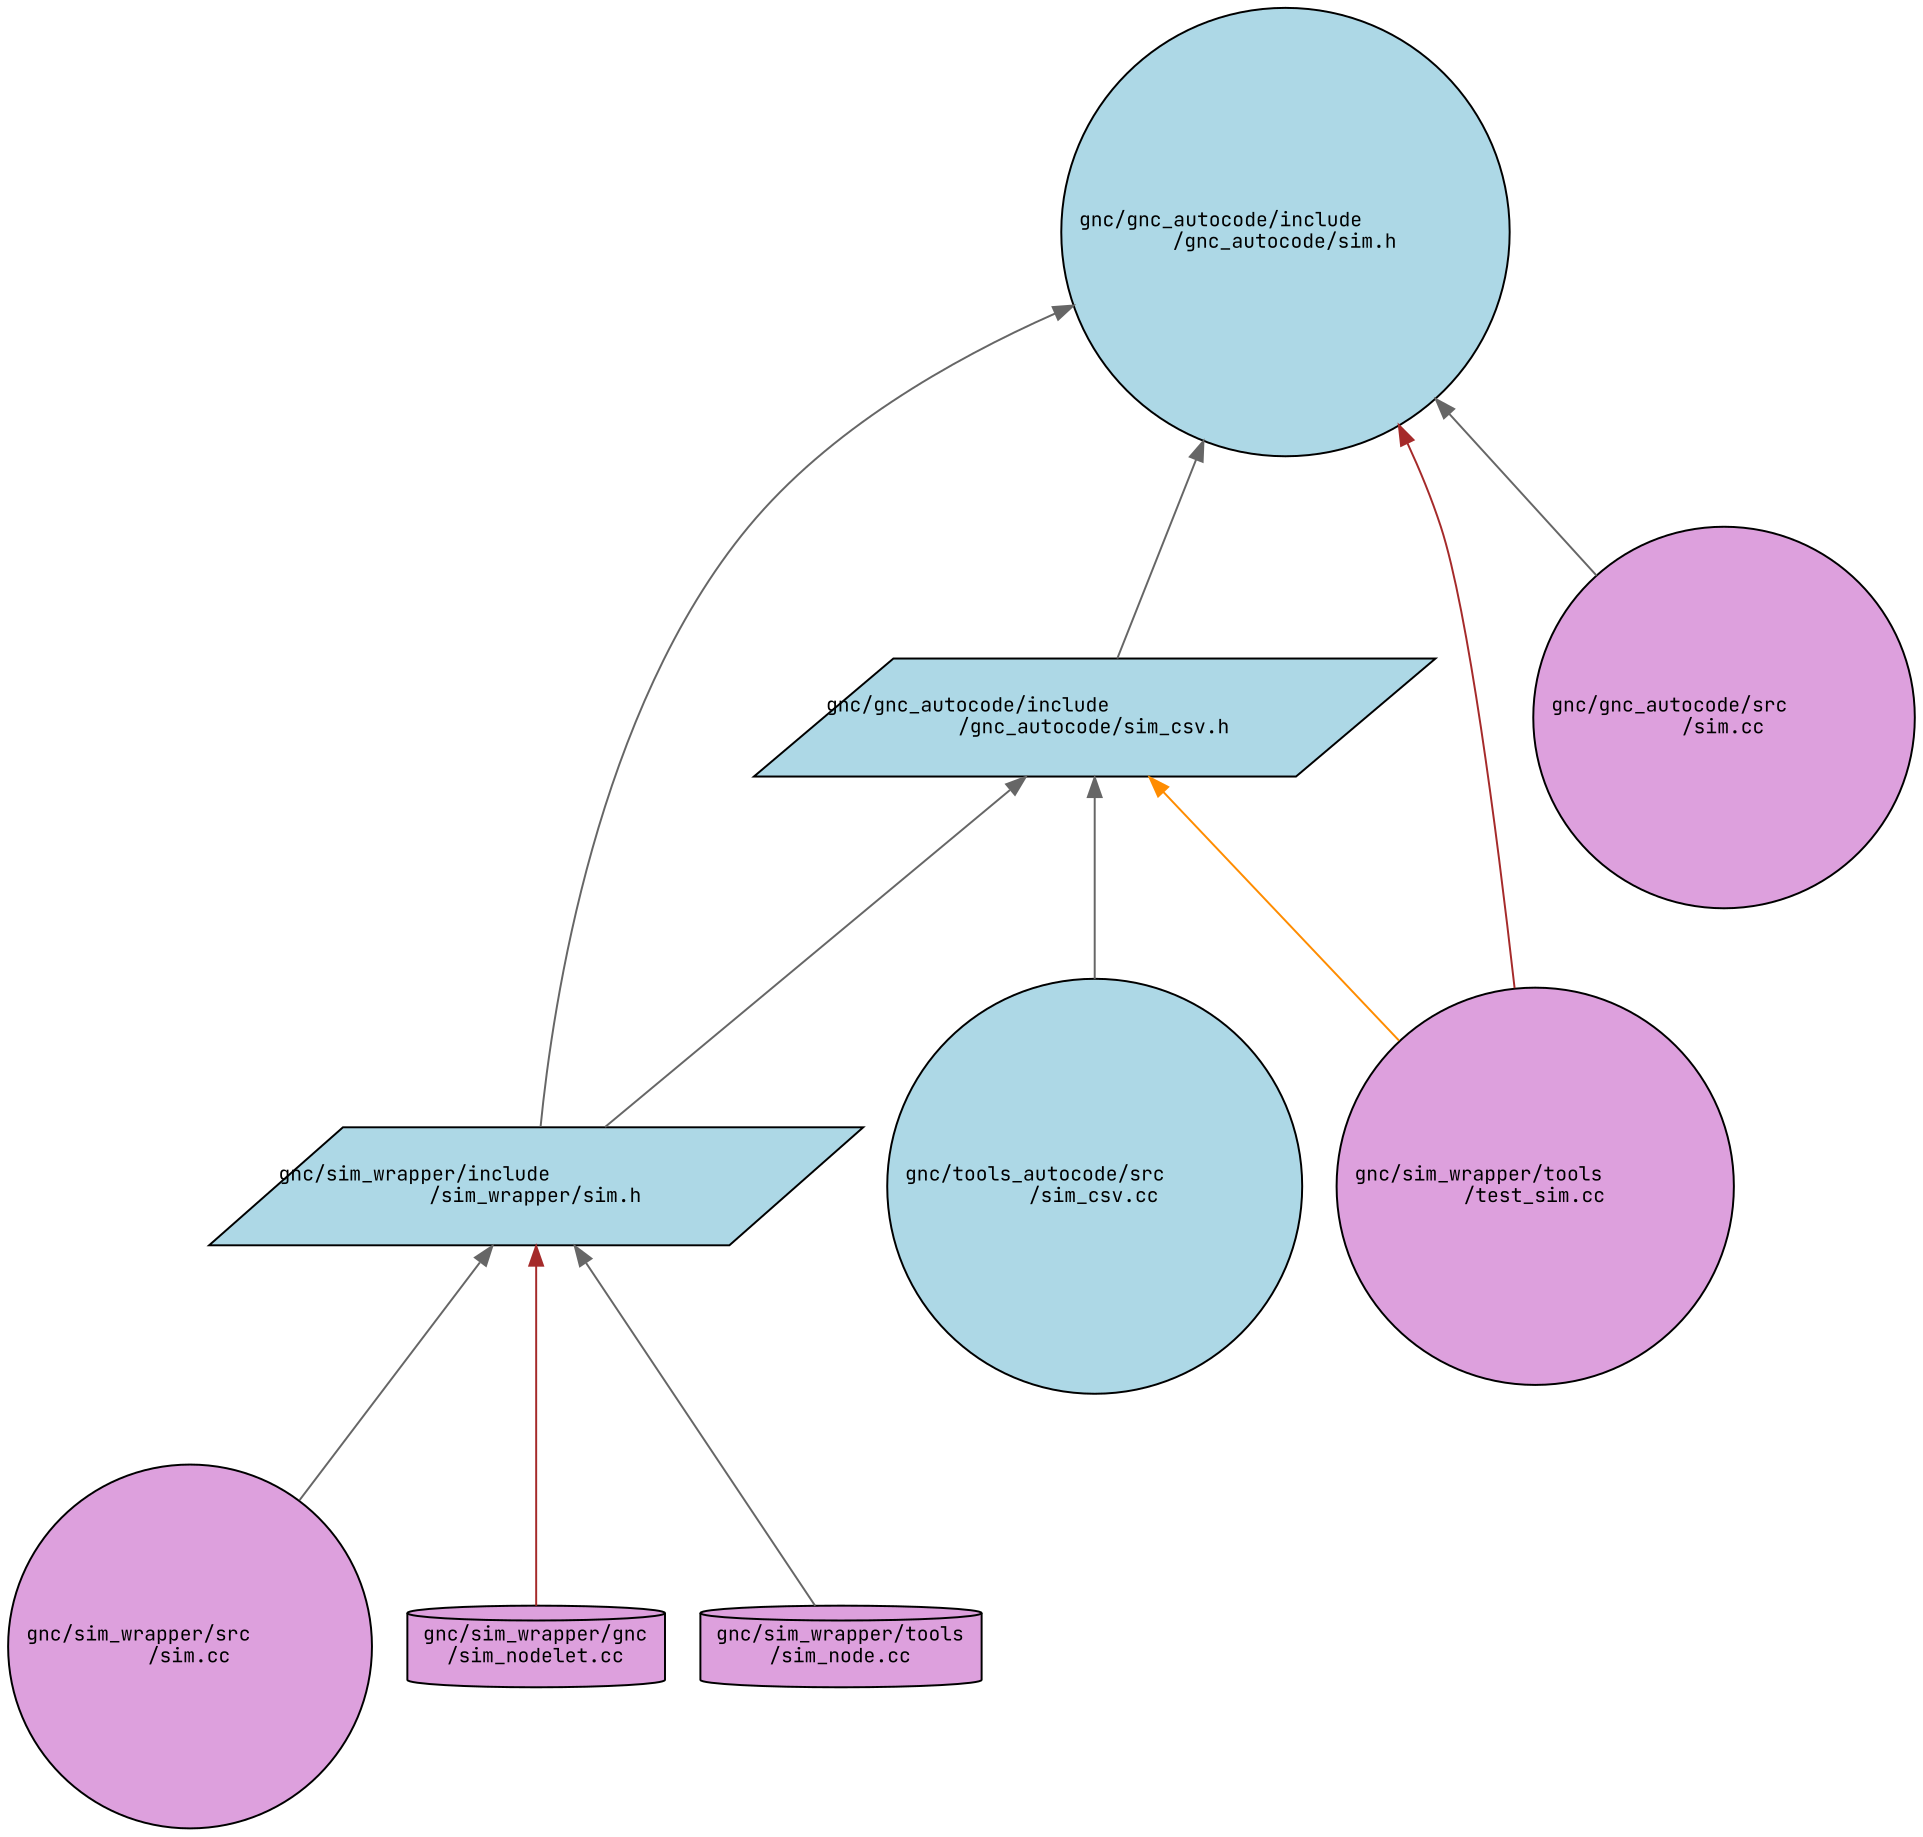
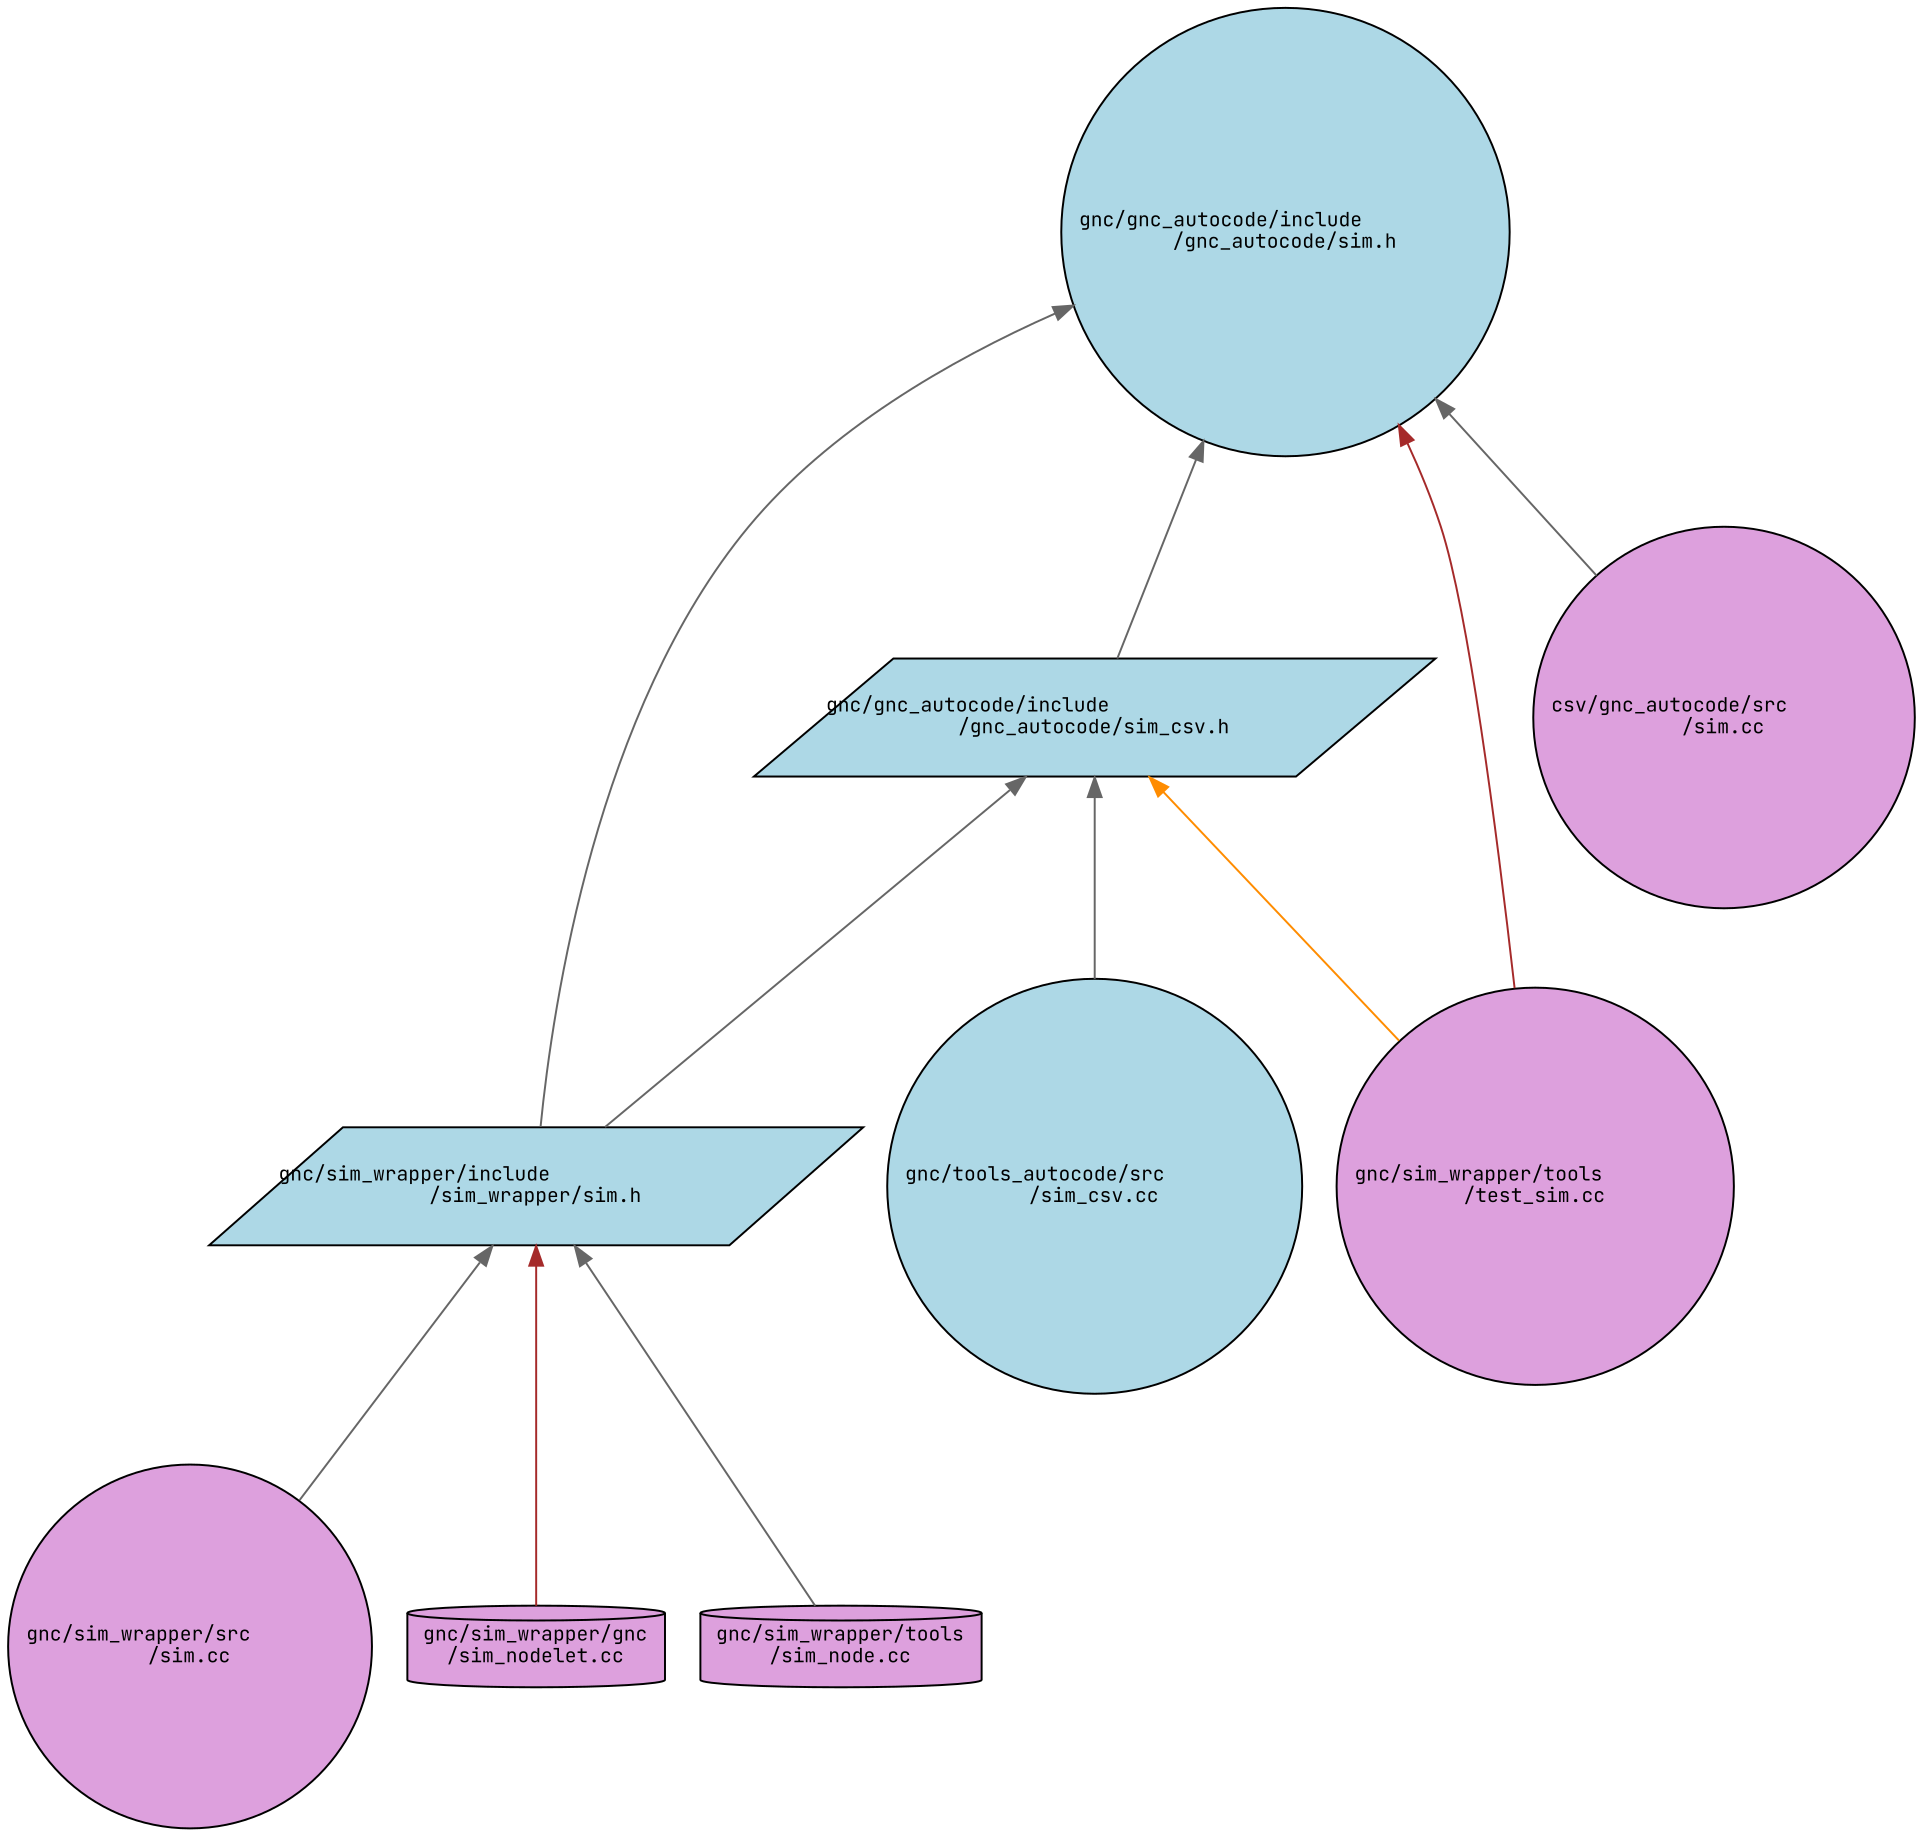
  digraph {
    fontname="JetBrains Mono"
    node [color=black fillcolor=plum fontname="JetBrains Mono" fontsize=10 shape=circle style=filled]
    edge [color=gray40 dir=back fontname="JetBrains Mono" fontsize=10 labelfontname=Helvetica labelfontsize=10 style=solid]
    n1 [fillcolor=lightblue fontcolor=black height=0.2 label="gnc/gnc_autocode/include\l/gnc_autocode/sim.h" width=0.4]
    n2 [fillcolor=lightblue height=0.2 label="gnc/gnc_autocode/include\l/gnc_autocode/sim_csv.h" shape=parallelogram width=0.4]
    n3 [fillcolor=lightblue height=0.2 label="gnc/sim_wrapper/include\l/sim_wrapper/sim.h" shape=parallelogram width=0.4]
    n4 [height=0.2 label="gnc/sim_wrapper/tools\l/test_sim.cc" width=0.4]
-   n5 [height=0.2 label="gnc/gnc_autocode/src\l/sim.cc" width=0.4]
+   n5 [height=0.2 label="csv/gnc_autocode/src\l/sim.cc" width=0.4]
    n6 [fillcolor=lightblue height=0.2 label="gnc/tools_autocode/src\l/sim_csv.cc" width=0.4]
    n7 [height=0.2 label="gnc/sim_wrapper/src\l/sim.cc" width=0.4]
    n8 [height=0.2 label="gnc/sim_wrapper/gnc\l/sim_nodelet.cc" shape=cylinder width=0.4]
    n9 [height=0.2 label="gnc/sim_wrapper/tools\l/sim_node.cc" shape=cylinder width=0.4]
    n1 -> n2
    n1 -> n3
    n1 -> n4 [color=brown]
    n1 -> n5
    n2 -> n3
    n2 -> n4 [color=darkorange]
    n2 -> n6
    n3 -> n7
    n3 -> n8 [color=brown]
    n3 -> n9
  }
